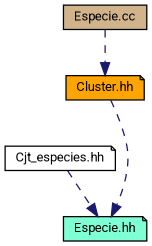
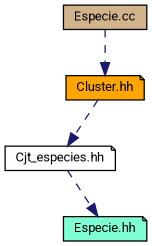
  digraph {
    fontname=Roboto
    node [color=black fontname=Roboto fontsize=10 shape=note style=filled]
    edge [color=midnightblue fontname=Roboto fontsize=10 labelfontname=FreeSans labelfontsize=10 style=dashed]
    n1 [fillcolor=tan fontcolor=black height=0.2 label="Especie.cc" shape=box width=0.4]
    n2 [fillcolor=orange height=0.2 label="Cluster.hh" width=0.4]
    n3 [fillcolor=white height=0.2 label="Cjt_especies.hh" width=0.4]
    n4 [fillcolor=aquamarine height=0.2 label="Especie.hh" width=0.4]
    n1 -> n2
-   n2 -> n4
+   n2 -> n3
    n3 -> n4
  }
